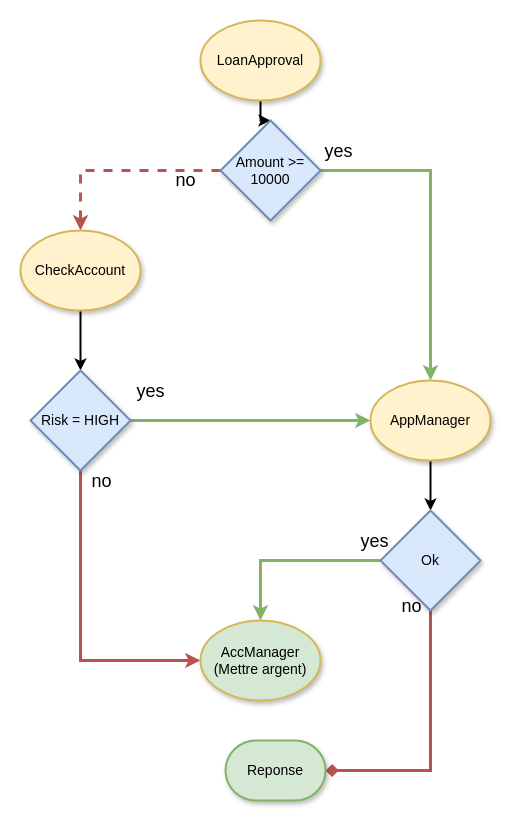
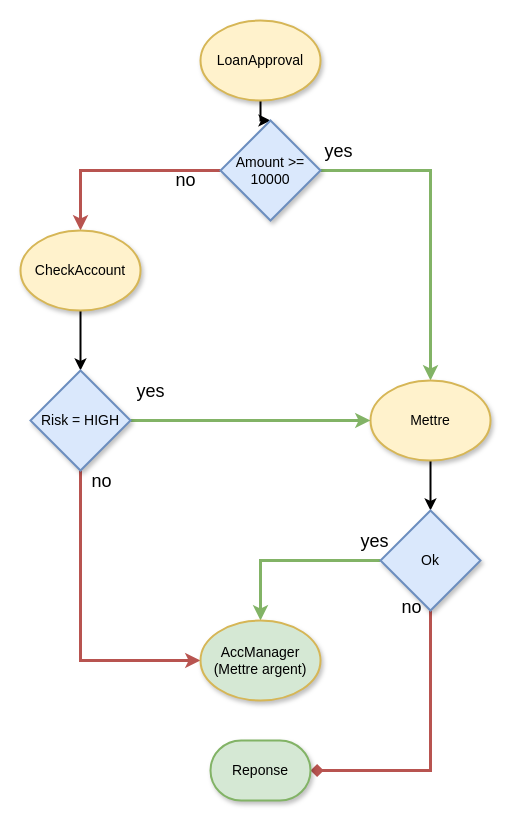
  <mxCell id="0" />
  <mxCell id="1" parent="0" />
  <mxCell id="2" style="edgeStyle=orthogonalEdgeStyle;rounded=0;orthogonalLoop=1;jettySize=auto;html=1;entryX=0.5;entryY=0;entryDx=0;entryDy=0;entryPerimeter=0;strokeWidth=2;" edge="1" parent="1" source="3" target="7"><mxGeometry relative="1" as="geometry" /></mxCell>
  <mxCell id="3" value="&lt;div style=&quot;font-size: 14px;&quot;&gt;LoanApproval&lt;/div&gt;" style="ellipse;whiteSpace=wrap;html=1;fillColor=#fff2cc;strokeColor=#d6b656;shadow=1;fontSize=14;strokeWidth=2;" vertex="1" parent="1"><mxGeometry x="200" y="20" width="120" height="80" as="geometry" /></mxCell>
  <mxCell id="4" style="edgeStyle=orthogonalEdgeStyle;rounded=0;orthogonalLoop=1;jettySize=auto;html=1;fillColor=#d5e8d4;strokeColor=#82b366;strokeWidth=3;" edge="1" parent="1" source="7" target="9"><mxGeometry relative="1" as="geometry" /></mxCell>
  <mxCell id="5" value="yes" style="edgeLabel;html=1;align=center;verticalAlign=middle;resizable=0;points=[];fontSize=18;" vertex="1" connectable="0" parent="4"><mxGeometry x="-0.829" relative="1" as="geometry"><mxPoint x="-10" y="-20" as="offset" /></mxGeometry></mxCell>
- <mxCell id="6" style="edgeStyle=orthogonalEdgeStyle;rounded=0;orthogonalLoop=1;jettySize=auto;html=1;entryX=0.5;entryY=0;entryDx=0;entryDy=0;fillColor=#f8cecc;strokeColor=#b85450;strokeWidth=3;dashed=1;" edge="1" parent="1" source="7" target="11"><mxGeometry relative="1" as="geometry" /></mxCell>
+ <mxCell id="6" style="edgeStyle=orthogonalEdgeStyle;rounded=0;orthogonalLoop=1;jettySize=auto;html=1;entryX=0.5;entryY=0;entryDx=0;entryDy=0;fillColor=#f8cecc;strokeColor=#b85450;strokeWidth=3;" edge="1" parent="1" source="7" target="11"><mxGeometry relative="1" as="geometry" /></mxCell>
  <mxCell id="7" value="&lt;div style=&quot;font-size: 14px;&quot;&gt;Amount &amp;gt;= 10000&lt;/div&gt;" style="strokeWidth=2;html=1;shape=mxgraph.flowchart.decision;whiteSpace=wrap;fillColor=#dae8fc;strokeColor=#6c8ebf;shadow=1;fontSize=14;" vertex="1" parent="1"><mxGeometry x="220" y="120" width="100" height="100" as="geometry" /></mxCell>
  <mxCell id="8" style="edgeStyle=orthogonalEdgeStyle;rounded=0;orthogonalLoop=1;jettySize=auto;html=1;entryX=0.5;entryY=0;entryDx=0;entryDy=0;entryPerimeter=0;fontSize=14;strokeWidth=2;" edge="1" parent="1" source="9" target="22"><mxGeometry relative="1" as="geometry" /></mxCell>
- <mxCell id="9" value="&lt;div style=&quot;font-size: 14px;&quot;&gt;AppManager&lt;/div&gt;" style="ellipse;whiteSpace=wrap;html=1;fillColor=#fff2cc;strokeColor=#d6b656;shadow=1;fontSize=14;strokeWidth=2;" vertex="1" parent="1"><mxGeometry x="370" y="380" width="120" height="80" as="geometry" /></mxCell>
+ <mxCell id="9" value="&lt;div style=&quot;font-size: 14px;&quot;&gt;Mettre&lt;/div&gt;" style="ellipse;whiteSpace=wrap;html=1;fillColor=#fff2cc;strokeColor=#d6b656;shadow=1;fontSize=14;strokeWidth=2;" vertex="1" parent="1"><mxGeometry x="370" y="380" width="120" height="80" as="geometry" /></mxCell>
  <mxCell id="10" style="edgeStyle=orthogonalEdgeStyle;rounded=0;orthogonalLoop=1;jettySize=auto;html=1;entryX=0.5;entryY=0;entryDx=0;entryDy=0;entryPerimeter=0;strokeWidth=2;" edge="1" parent="1" source="11" target="16"><mxGeometry relative="1" as="geometry" /></mxCell>
  <mxCell id="11" value="CheckAccount" style="ellipse;whiteSpace=wrap;html=1;fillColor=#fff2cc;strokeColor=#d6b656;shadow=1;fontSize=14;strokeWidth=2;" vertex="1" parent="1"><mxGeometry x="20" y="230" width="120" height="80" as="geometry" /></mxCell>
  <mxCell id="12" style="edgeStyle=orthogonalEdgeStyle;rounded=0;orthogonalLoop=1;jettySize=auto;html=1;fillColor=#d5e8d4;strokeColor=#82b366;strokeWidth=3;" edge="1" parent="1" source="16" target="9"><mxGeometry relative="1" as="geometry" /></mxCell>
  <mxCell id="13" value="&lt;div style=&quot;font-size: 18px;&quot;&gt;yes&lt;/div&gt;" style="edgeLabel;html=1;align=center;verticalAlign=middle;resizable=0;points=[];fontSize=18;" vertex="1" connectable="0" parent="12"><mxGeometry x="-0.9" y="-1" relative="1" as="geometry"><mxPoint x="7" y="-31" as="offset" /></mxGeometry></mxCell>
  <mxCell id="14" style="edgeStyle=orthogonalEdgeStyle;rounded=0;orthogonalLoop=1;jettySize=auto;html=1;entryX=0;entryY=0.5;entryDx=0;entryDy=0;fillColor=#f8cecc;strokeColor=#b85450;strokeWidth=3;" edge="1" parent="1" source="16" target="23"><mxGeometry relative="1" as="geometry"><mxPoint x="80" y="680" as="targetPoint" /><Array as="points"><mxPoint x="80" y="660" /></Array></mxGeometry></mxCell>
  <mxCell id="15" value="no" style="edgeLabel;html=1;align=center;verticalAlign=middle;resizable=0;points=[];fontSize=18;" vertex="1" connectable="0" parent="14"><mxGeometry x="-0.378" y="-1" relative="1" as="geometry"><mxPoint x="21" y="-86" as="offset" /></mxGeometry></mxCell>
  <mxCell id="16" value="&lt;div style=&quot;font-size: 14px;&quot;&gt;Risk = HIGH&lt;/div&gt;" style="strokeWidth=2;html=1;shape=mxgraph.flowchart.decision;whiteSpace=wrap;fillColor=#dae8fc;strokeColor=#6c8ebf;shadow=1;fontSize=14;" vertex="1" parent="1"><mxGeometry x="30" y="370" width="100" height="100" as="geometry" /></mxCell>
  <mxCell id="17" value="no" style="text;html=1;align=center;verticalAlign=middle;resizable=0;points=[];autosize=1;strokeColor=none;fillColor=none;fontSize=18;" vertex="1" parent="1"><mxGeometry x="165" y="165" width="40" height="30" as="geometry" /></mxCell>
  <mxCell id="18" style="edgeStyle=orthogonalEdgeStyle;rounded=0;orthogonalLoop=1;jettySize=auto;html=1;entryX=0.5;entryY=0;entryDx=0;entryDy=0;fillColor=#d5e8d4;strokeColor=#82b366;strokeWidth=3;" edge="1" parent="1" source="22" target="23"><mxGeometry relative="1" as="geometry" /></mxCell>
  <mxCell id="19" value="yes" style="edgeLabel;html=1;align=center;verticalAlign=middle;resizable=0;points=[];fontSize=18;" vertex="1" connectable="0" parent="18"><mxGeometry x="-0.76" y="1" relative="1" as="geometry"><mxPoint x="15" y="-21" as="offset" /></mxGeometry></mxCell>
  <mxCell id="20" style="edgeStyle=orthogonalEdgeStyle;rounded=0;orthogonalLoop=1;jettySize=auto;html=1;fillColor=#f8cecc;strokeColor=#b85450;strokeWidth=3;endArrow=diamond;" edge="1" parent="1" source="22" target="24"><mxGeometry relative="1" as="geometry"><Array as="points"><mxPoint x="430" y="770" /></Array></mxGeometry></mxCell>
  <mxCell id="21" value="no" style="edgeLabel;html=1;align=center;verticalAlign=middle;resizable=0;points=[];fontSize=18;" vertex="1" connectable="0" parent="20"><mxGeometry x="-0.909" y="3" relative="1" as="geometry"><mxPoint x="-23" y="-17" as="offset" /></mxGeometry></mxCell>
  <mxCell id="22" value="Ok" style="strokeWidth=2;html=1;shape=mxgraph.flowchart.decision;whiteSpace=wrap;fillColor=#dae8fc;strokeColor=#6c8ebf;shadow=1;fontSize=14;" vertex="1" parent="1"><mxGeometry x="380" y="510" width="100" height="100" as="geometry" /></mxCell>
  <mxCell id="23" value="&lt;div style=&quot;font-size: 14px;&quot;&gt;AccManager&lt;br style=&quot;font-size: 14px;&quot;&gt;(Mettre argent)&lt;br style=&quot;font-size: 14px;&quot;&gt;&lt;/div&gt;" style="ellipse;whiteSpace=wrap;html=1;fillColor=#d5e8d4;strokeColor=#d6b656;shadow=1;fontSize=14;strokeWidth=2;" vertex="1" parent="1"><mxGeometry x="200" y="620" width="120" height="80" as="geometry" /></mxCell>
- <mxCell id="24" value="Reponse" style="strokeWidth=2;html=1;shape=mxgraph.flowchart.terminator;whiteSpace=wrap;fillColor=#d5e8d4;strokeColor=#82b366;shadow=1;fontSize=14;" vertex="1" parent="1"><mxGeometry x="225" y="740" width="100" height="60" as="geometry" /></mxCell>
+ <mxCell id="24" value="Reponse" style="strokeWidth=2;html=1;shape=mxgraph.flowchart.terminator;whiteSpace=wrap;fillColor=#d5e8d4;strokeColor=#82b366;shadow=1;fontSize=14;" vertex="1" parent="1"><mxGeometry x="210" y="740" width="100" height="60" as="geometry" /></mxCell>
